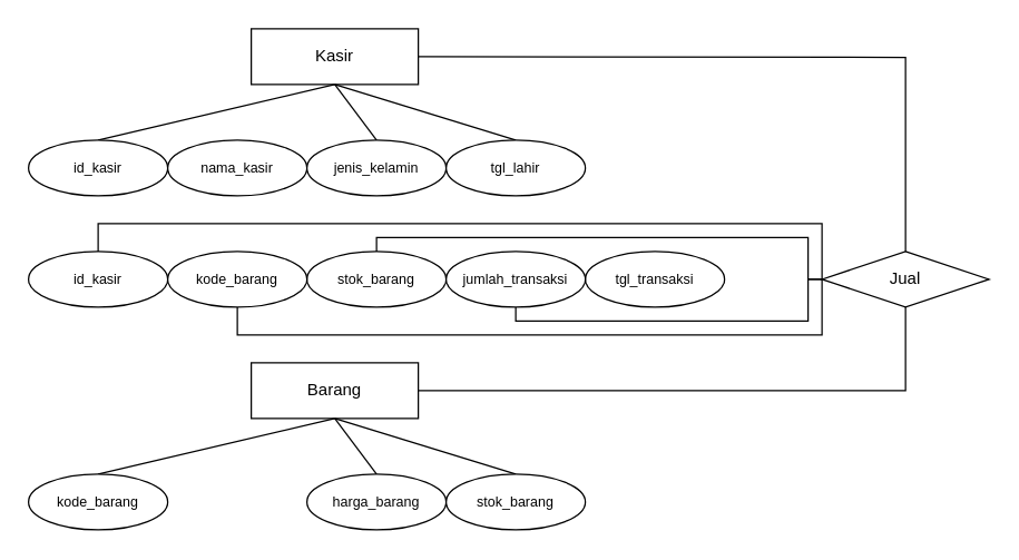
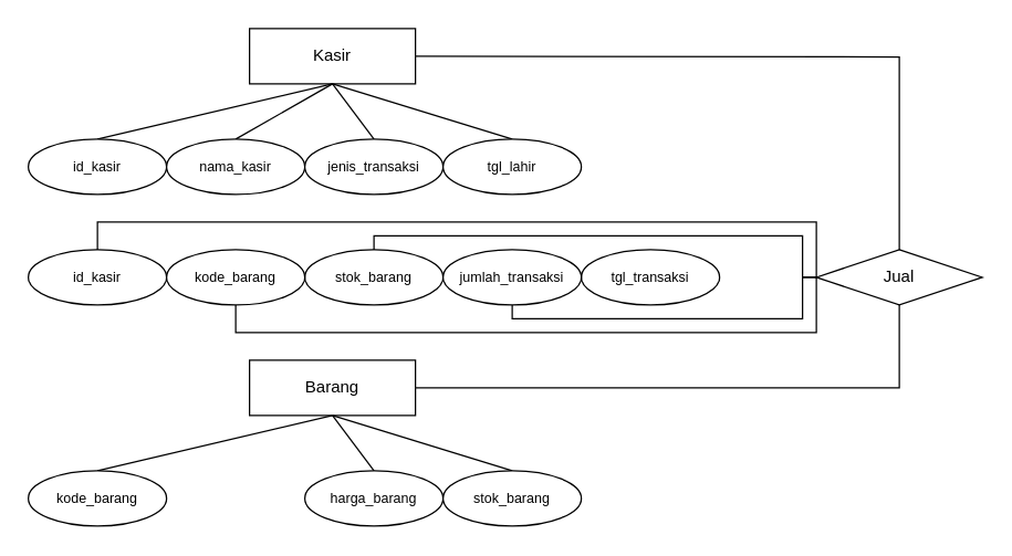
  <mxCell id="0" />
  <mxCell id="1" parent="0" />
  <mxCell id="2" value="" style="edgeStyle=orthogonalEdgeStyle;rounded=0;orthogonalLoop=1;jettySize=auto;html=1;endArrow=none;endFill=0;entryX=0.5;entryY=0;entryDx=0;entryDy=0;" edge="1" parent="1" target="3"><mxGeometry relative="1" as="geometry"><mxPoint x="300" y="40" as="sourcePoint" /></mxGeometry></mxCell>
  <mxCell id="3" value="Jual" style="rhombus;whiteSpace=wrap;html=1;rounded=0;" vertex="1" parent="1"><mxGeometry x="590" y="180" width="120" height="40" as="geometry" /></mxCell>
  <mxCell id="4" value="" style="rounded=0;orthogonalLoop=1;jettySize=auto;html=1;endArrow=none;endFill=0;entryX=0.5;entryY=0;entryDx=0;entryDy=0;exitX=0.5;exitY=1;exitDx=0;exitDy=0;" edge="1" parent="1" source="5" target="9"><mxGeometry relative="1" as="geometry"><mxPoint x="350" y="340" as="targetPoint" /></mxGeometry></mxCell>
  <mxCell id="5" value="Barang" style="rounded=0;whiteSpace=wrap;html=1;" vertex="1" parent="1"><mxGeometry x="180" y="260" width="120" height="40" as="geometry" /></mxCell>
  <mxCell id="6" value="" style="rounded=0;orthogonalLoop=1;jettySize=auto;html=1;endArrow=none;endFill=0;entryX=0.5;entryY=0;entryDx=0;entryDy=0;exitX=0.5;exitY=1;exitDx=0;exitDy=0;" edge="1" parent="1" source="5" target="7"><mxGeometry relative="1" as="geometry"><mxPoint x="226.667" y="320" as="sourcePoint" /></mxGeometry></mxCell>
  <mxCell id="7" value="&lt;font style=&quot;font-size: 10px&quot;&gt;kode_barang&lt;/font&gt;" style="ellipse;whiteSpace=wrap;html=1;rounded=0;" vertex="1" parent="1"><mxGeometry y="340" width="100" height="40" as="geometry" x="20" /></mxCell>
  <mxCell id="8" value="" style="edgeStyle=orthogonalEdgeStyle;rounded=0;orthogonalLoop=1;jettySize=auto;html=1;endArrow=none;endFill=0;entryX=0.5;entryY=1;entryDx=0;entryDy=0;exitX=1;exitY=0.5;exitDx=0;exitDy=0;" edge="1" parent="1" target="3" source="5"><mxGeometry relative="1" as="geometry"><mxPoint x="300" y="200" as="sourcePoint" /><mxPoint x="380" y="200" as="targetPoint" /></mxGeometry></mxCell>
  <mxCell id="9" value="&lt;font style=&quot;font-size: 10px&quot;&gt;harga_barang&lt;/font&gt;" style="ellipse;whiteSpace=wrap;html=1;rounded=0;" vertex="1" parent="1"><mxGeometry x="220" y="340" width="100" height="40" as="geometry" /></mxCell>
  <mxCell id="10" value="" style="rounded=0;orthogonalLoop=1;jettySize=auto;html=1;endArrow=none;endFill=0;entryX=0.5;entryY=0;entryDx=0;entryDy=0;exitX=0.5;exitY=1;exitDx=0;exitDy=0;" edge="1" parent="1" target="11" source="5"><mxGeometry relative="1" as="geometry"><mxPoint x="250" y="310" as="sourcePoint" /><mxPoint x="360" y="350" as="targetPoint" /></mxGeometry></mxCell>
  <mxCell id="11" value="&lt;font style=&quot;font-size: 10px&quot;&gt;stok_barang&lt;/font&gt;" style="ellipse;whiteSpace=wrap;html=1;rounded=0;" vertex="1" parent="1"><mxGeometry x="320" y="340" width="100" height="40" as="geometry" /></mxCell>
  <mxCell id="12" value="" style="rounded=0;orthogonalLoop=1;jettySize=auto;html=1;endArrow=none;endFill=0;entryX=0.5;entryY=0;entryDx=0;entryDy=0;exitX=0.5;exitY=1;exitDx=0;exitDy=0;" edge="1" parent="1" source="13" target="18"><mxGeometry relative="1" as="geometry"><mxPoint x="350" y="100" as="targetPoint" /></mxGeometry></mxCell>
  <mxCell id="13" value="Kasir" style="rounded=0;whiteSpace=wrap;html=1;" vertex="1" parent="1"><mxGeometry x="180" y="20" width="120" height="40" as="geometry" /></mxCell>
+ <mxCell id="14" value="" style="rounded=0;orthogonalLoop=1;jettySize=auto;html=1;endArrow=none;endFill=0;entryX=0.5;entryY=0;entryDx=0;entryDy=0;exitX=0.5;exitY=1;exitDx=0;exitDy=0;" edge="1" parent="1" source="13" target="17"><mxGeometry relative="1" as="geometry"><mxPoint x="306.667" y="60" as="sourcePoint" /><mxPoint x="240" y="100" as="targetPoint" /></mxGeometry></mxCell>
  <mxCell id="15" value="" style="rounded=0;orthogonalLoop=1;jettySize=auto;html=1;endArrow=none;endFill=0;entryX=0.5;entryY=0;entryDx=0;entryDy=0;exitX=0.5;exitY=1;exitDx=0;exitDy=0;" edge="1" parent="1" source="13" target="16"><mxGeometry relative="1" as="geometry"><mxPoint x="226.667" y="80" as="sourcePoint" /></mxGeometry></mxCell>
  <mxCell id="16" value="&lt;font style=&quot;font-size: 10px&quot;&gt;id_kasir&lt;/font&gt;" style="ellipse;whiteSpace=wrap;html=1;rounded=0;" vertex="1" parent="1"><mxGeometry y="100" width="100" height="40" as="geometry" x="20" /></mxCell>
  <mxCell id="17" value="&lt;font style=&quot;font-size: 10px&quot;&gt;nama_kasir&lt;/font&gt;" style="ellipse;whiteSpace=wrap;html=1;rounded=0;" vertex="1" parent="1"><mxGeometry x="120" y="100" width="100" height="40" as="geometry" /></mxCell>
- <mxCell id="18" value="&lt;font style=&quot;font-size: 10px&quot;&gt;jenis_kelamin&lt;/font&gt;" style="ellipse;whiteSpace=wrap;html=1;rounded=0;" vertex="1" parent="1"><mxGeometry x="220" y="100" width="100" height="40" as="geometry" /></mxCell>
+ <mxCell id="18" value="&lt;font style=&quot;font-size: 10px&quot;&gt;jenis_transaksi&lt;/font&gt;" style="ellipse;whiteSpace=wrap;html=1;rounded=0;" vertex="1" parent="1"><mxGeometry x="220" y="100" width="100" height="40" as="geometry" /></mxCell>
  <mxCell id="19" value="" style="rounded=0;orthogonalLoop=1;jettySize=auto;html=1;endArrow=none;endFill=0;entryX=0.5;entryY=0;entryDx=0;entryDy=0;exitX=0.5;exitY=1;exitDx=0;exitDy=0;" edge="1" parent="1" source="13" target="20"><mxGeometry relative="1" as="geometry"><mxPoint x="250" y="70" as="sourcePoint" /><mxPoint x="360" y="110" as="targetPoint" /></mxGeometry></mxCell>
  <mxCell id="20" value="&lt;font style=&quot;font-size: 10px&quot;&gt;tgl_lahir&lt;/font&gt;" style="ellipse;whiteSpace=wrap;html=1;rounded=0;" vertex="1" parent="1"><mxGeometry x="320" y="100" width="100" height="40" as="geometry" /></mxCell>
  <mxCell id="21" style="edgeStyle=orthogonalEdgeStyle;rounded=0;orthogonalLoop=1;jettySize=auto;html=1;exitX=0.5;exitY=0;exitDx=0;exitDy=0;entryX=0;entryY=0.5;entryDx=0;entryDy=0;fontSize=10;endArrow=none;endFill=0;" edge="1" parent="1" source="22" target="3"><mxGeometry relative="1" as="geometry"><Array as="points"><mxPoint x="270" y="170" /><mxPoint x="580" y="170" /><mxPoint x="580" y="200" /></Array></mxGeometry></mxCell>
  <mxCell id="22" value="&lt;font style=&quot;font-size: 10px&quot;&gt;stok_barang&lt;/font&gt;" style="ellipse;whiteSpace=wrap;html=1;rounded=0;" vertex="1" parent="1"><mxGeometry x="220" y="180" width="100" height="40" as="geometry" /></mxCell>
  <mxCell id="23" style="edgeStyle=orthogonalEdgeStyle;rounded=0;orthogonalLoop=1;jettySize=auto;html=1;exitX=0.5;exitY=0;exitDx=0;exitDy=0;entryX=0;entryY=0.5;entryDx=0;entryDy=0;fontSize=10;endArrow=none;endFill=0;" edge="1" parent="1" source="24" target="3"><mxGeometry relative="1" as="geometry"><Array as="points"><mxPoint x="70" y="160" /><mxPoint x="590" y="160" /></Array></mxGeometry></mxCell>
  <mxCell id="24" value="&lt;font style=&quot;font-size: 10px&quot;&gt;id_kasir&lt;/font&gt;" style="ellipse;whiteSpace=wrap;html=1;rounded=0;" vertex="1" parent="1"><mxGeometry y="180" width="100" height="40" as="geometry" x="20" /></mxCell>
  <mxCell id="25" value="&lt;font style=&quot;font-size: 10px&quot;&gt;tgl_transaksi&lt;/font&gt;" style="ellipse;whiteSpace=wrap;html=1;rounded=0;" vertex="1" parent="1"><mxGeometry x="420" y="180" width="100" height="40" as="geometry" /></mxCell>
  <mxCell id="26" style="edgeStyle=orthogonalEdgeStyle;rounded=0;orthogonalLoop=1;jettySize=auto;html=1;exitX=0.5;exitY=1;exitDx=0;exitDy=0;entryX=0;entryY=0.5;entryDx=0;entryDy=0;fontSize=10;endArrow=none;endFill=0;" edge="1" parent="1" source="27" target="3"><mxGeometry relative="1" as="geometry"><Array as="points"><mxPoint x="170" y="240" /><mxPoint x="590" y="240" /></Array></mxGeometry></mxCell>
  <mxCell id="27" value="&lt;font style=&quot;font-size: 10px&quot;&gt;kode_barang&lt;/font&gt;" style="ellipse;whiteSpace=wrap;html=1;rounded=0;" vertex="1" parent="1"><mxGeometry x="120" y="180" width="100" height="40" as="geometry" /></mxCell>
  <mxCell id="28" style="edgeStyle=orthogonalEdgeStyle;rounded=0;orthogonalLoop=1;jettySize=auto;html=1;exitX=0.5;exitY=1;exitDx=0;exitDy=0;entryX=0;entryY=0.5;entryDx=0;entryDy=0;fontSize=10;endArrow=none;endFill=0;" edge="1" parent="1" source="29" target="3"><mxGeometry relative="1" as="geometry"><Array as="points"><mxPoint x="370" y="230" /><mxPoint x="580" y="230" /><mxPoint x="580" y="200" /></Array></mxGeometry></mxCell>
  <mxCell id="29" value="&lt;font style=&quot;font-size: 10px&quot;&gt;jumlah_transaksi&lt;/font&gt;" style="ellipse;whiteSpace=wrap;html=1;rounded=0;" vertex="1" parent="1"><mxGeometry x="320" y="180" width="100" height="40" as="geometry" /></mxCell>
